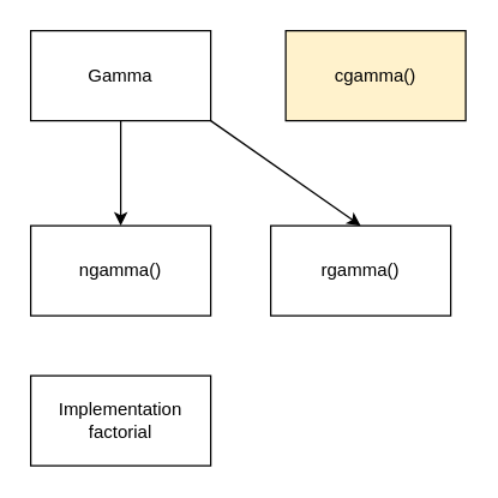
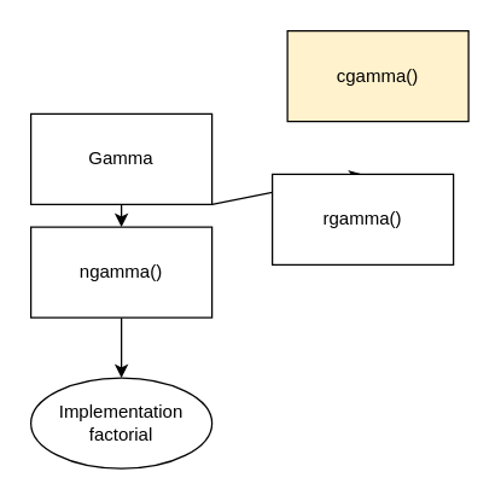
  <mxCell id="0" />
  <mxCell id="1" parent="0" />
  <mxCell id="2" style="edgeStyle=none;html=1;exitX=0.5;exitY=1;exitDx=0;exitDy=0;entryX=0.5;entryY=0;entryDx=0;entryDy=0;" edge="1" parent="1" source="4" target="6"><mxGeometry relative="1" as="geometry" /></mxCell>
  <mxCell id="3" style="edgeStyle=none;html=1;exitX=1;exitY=1;exitDx=0;exitDy=0;entryX=0.5;entryY=0;entryDx=0;entryDy=0;" edge="1" parent="1" source="4" target="7"><mxGeometry relative="1" as="geometry" /></mxCell>
- <mxCell id="4" value="Gamma" style="rounded=0;whiteSpace=wrap;html=1;" vertex="1" parent="1"><mxGeometry x="20" y="20" width="120" height="60" as="geometry" /></mxCell>
+ <mxCell id="4" value="Gamma" style="rounded=0;whiteSpace=wrap;html=1;" vertex="1" parent="1"><mxGeometry x="20" y="75" width="120" height="60" as="geometry" /></mxCell>
+ <mxCell id="5" style="edgeStyle=none;html=1;exitX=0.5;exitY=1;exitDx=0;exitDy=0;" edge="1" parent="1" source="6" target="9"><mxGeometry relative="1" as="geometry" /></mxCell>
  <mxCell id="6" value="ngamma()" style="rounded=0;whiteSpace=wrap;html=1;" vertex="1" parent="1"><mxGeometry x="20" y="150" width="120" height="60" as="geometry" /></mxCell>
- <mxCell id="7" value="rgamma()" style="rounded=0;whiteSpace=wrap;html=1;" vertex="1" parent="1"><mxGeometry x="180" y="150" width="120" height="60" as="geometry" /></mxCell>
+ <mxCell id="7" value="rgamma()" style="rounded=0;whiteSpace=wrap;html=1;" vertex="1" parent="1"><mxGeometry x="180" y="115" width="120" height="60" as="geometry" /></mxCell>
  <mxCell id="8" value="cgamma()" style="rounded=0;whiteSpace=wrap;html=1;fillColor=#fff2cc;" vertex="1" parent="1"><mxGeometry x="190" y="20" width="120" height="60" as="geometry" /></mxCell>
- <mxCell id="9" value="Implementation&lt;br&gt;factorial" style="whiteSpace=wrap;html=1;rounded=0;" vertex="1" parent="1"><mxGeometry x="20" y="250" width="120" height="60" as="geometry" /></mxCell>
+ <mxCell id="9" value="Implementation&lt;br&gt;factorial" style="ellipse;whiteSpace=wrap;html=1;" vertex="1" parent="1"><mxGeometry x="20" y="250" width="120" height="60" as="geometry" /></mxCell>
